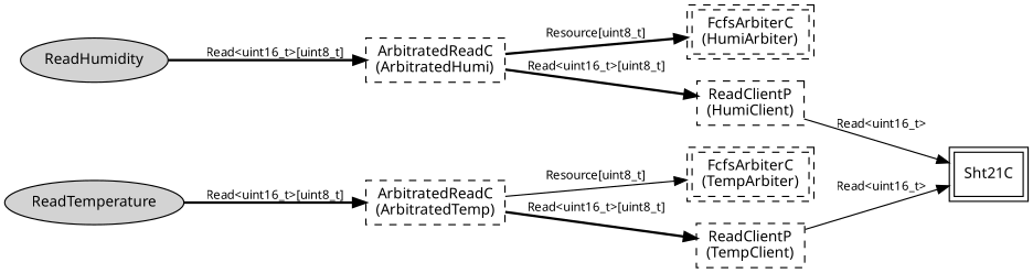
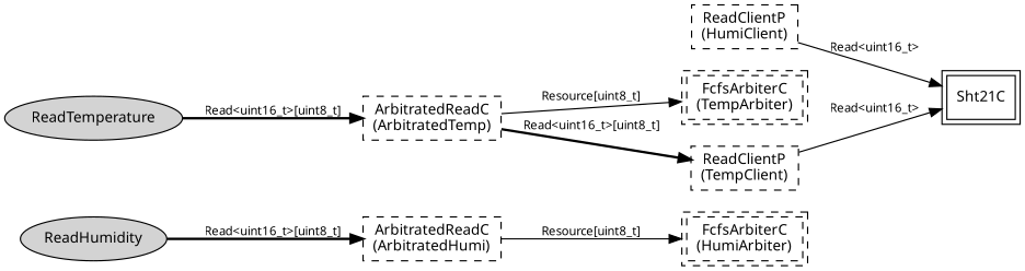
  digraph {
    fontname="Noto Sans"
    rankdir=LR
    node [fontname="Noto Sans" fontsize=12 shape=box style=dashed]
    edge [fontname="Noto Sans" fontsize=10 style=bold]
    n1 [label=ReadHumidity shape=ellipse style=filled]
    n2 [label="ArbitratedReadC\n(ArbitratedHumi)"]
    n3 [label="FcfsArbiterC\n(HumiArbiter)" peripheries=2]
    n4 [label="ReadClientP\n(HumiClient)"]
    Sht21C [peripheries=2 style=""]
    n6 [label=ReadTemperature shape=ellipse style=filled]
    n7 [label="ArbitratedReadC\n(ArbitratedTemp)"]
    n8 [label="FcfsArbiterC\n(TempArbiter)" peripheries=2]
    n9 [label="ReadClientP\n(TempClient)"]
    n1 -> n2 [label="Read<uint16_t>[uint8_t]"]
-   n2 -> n3 [label="Resource[uint8_t]"]
-   n2 -> n4 [label="Read<uint16_t>[uint8_t]"]
+   n2 -> n3 [label="Resource[uint8_t]" style=solid]
    n4 -> Sht21C [label="Read<uint16_t>" style=""]
    n6 -> n7 [label="Read<uint16_t>[uint8_t]"]
    n7 -> n8 [label="Resource[uint8_t]" style=solid]
    n7 -> n9 [label="Read<uint16_t>[uint8_t]"]
    n9 -> Sht21C [label="Read<uint16_t>" style=""]
  }
